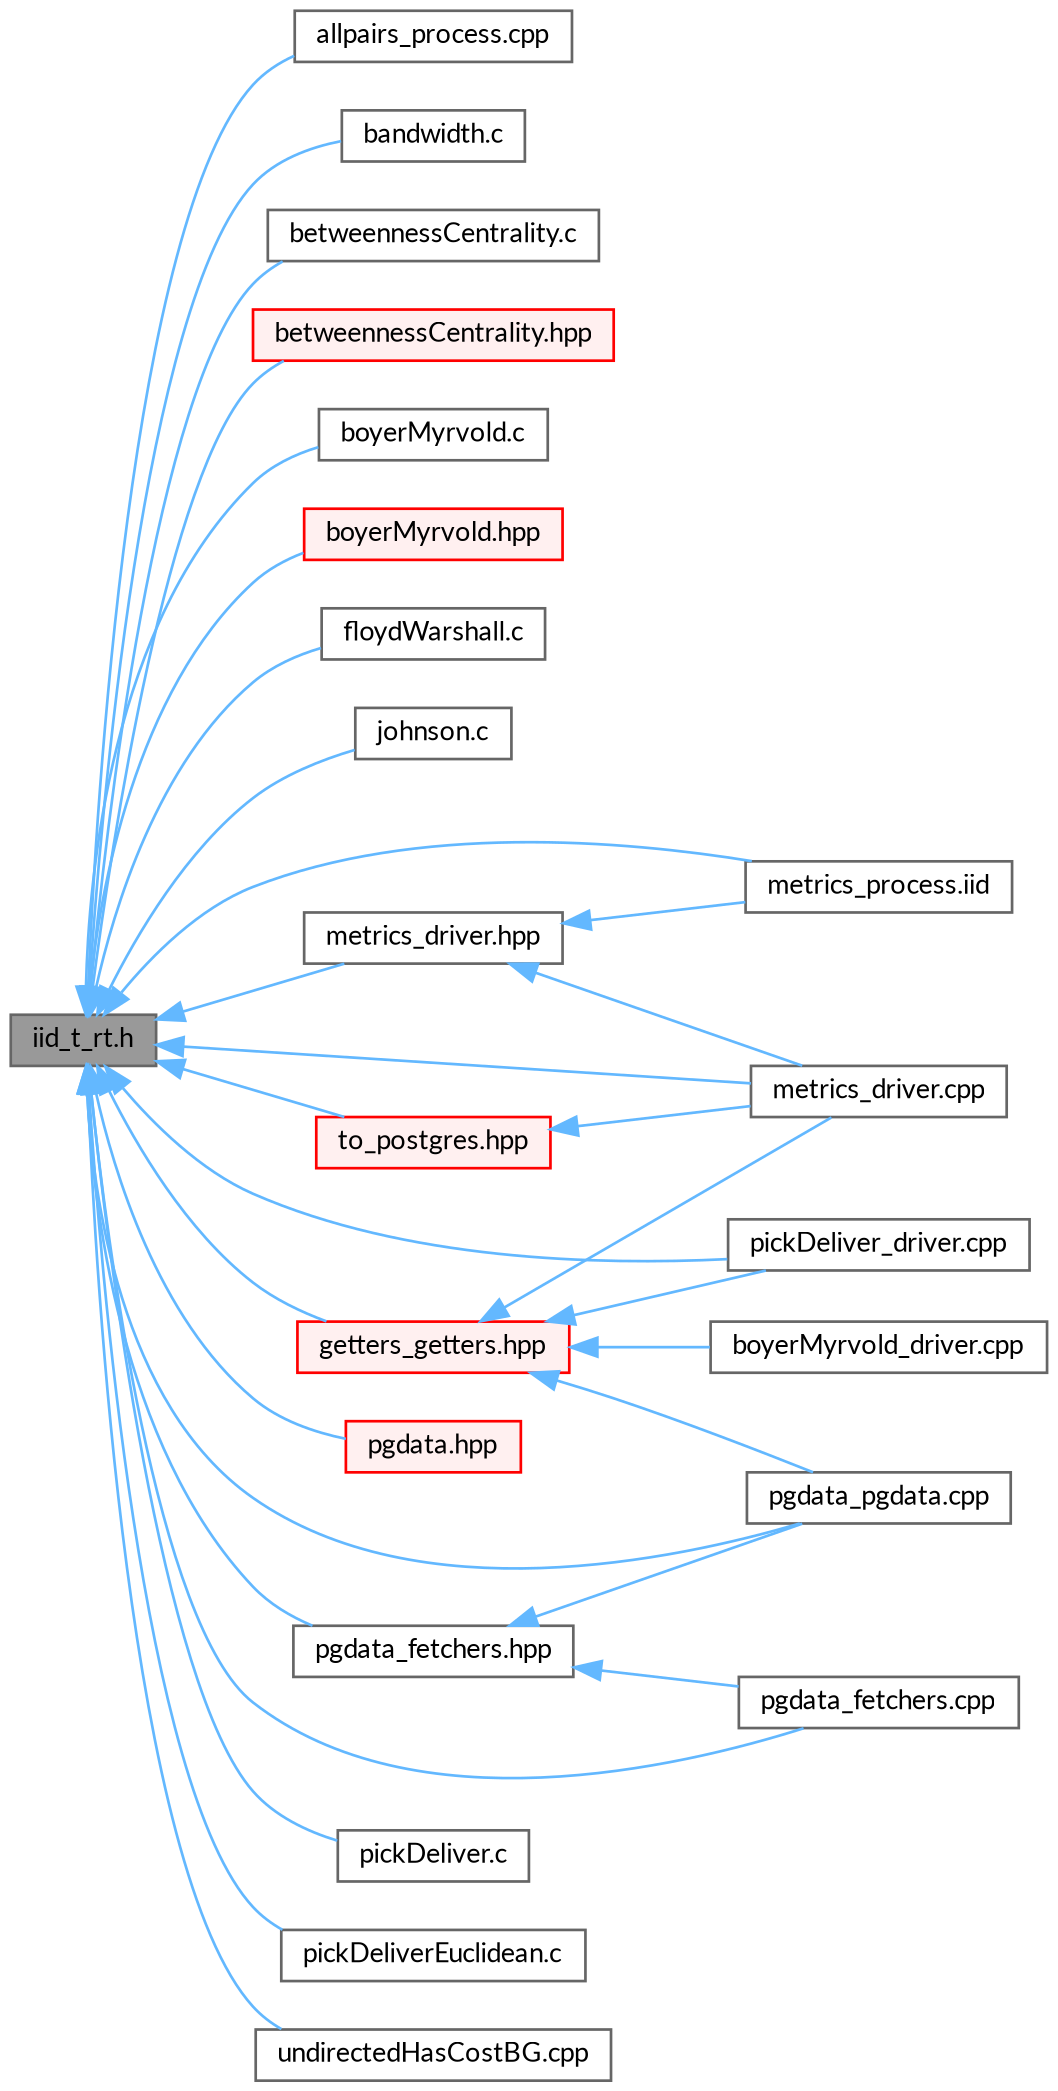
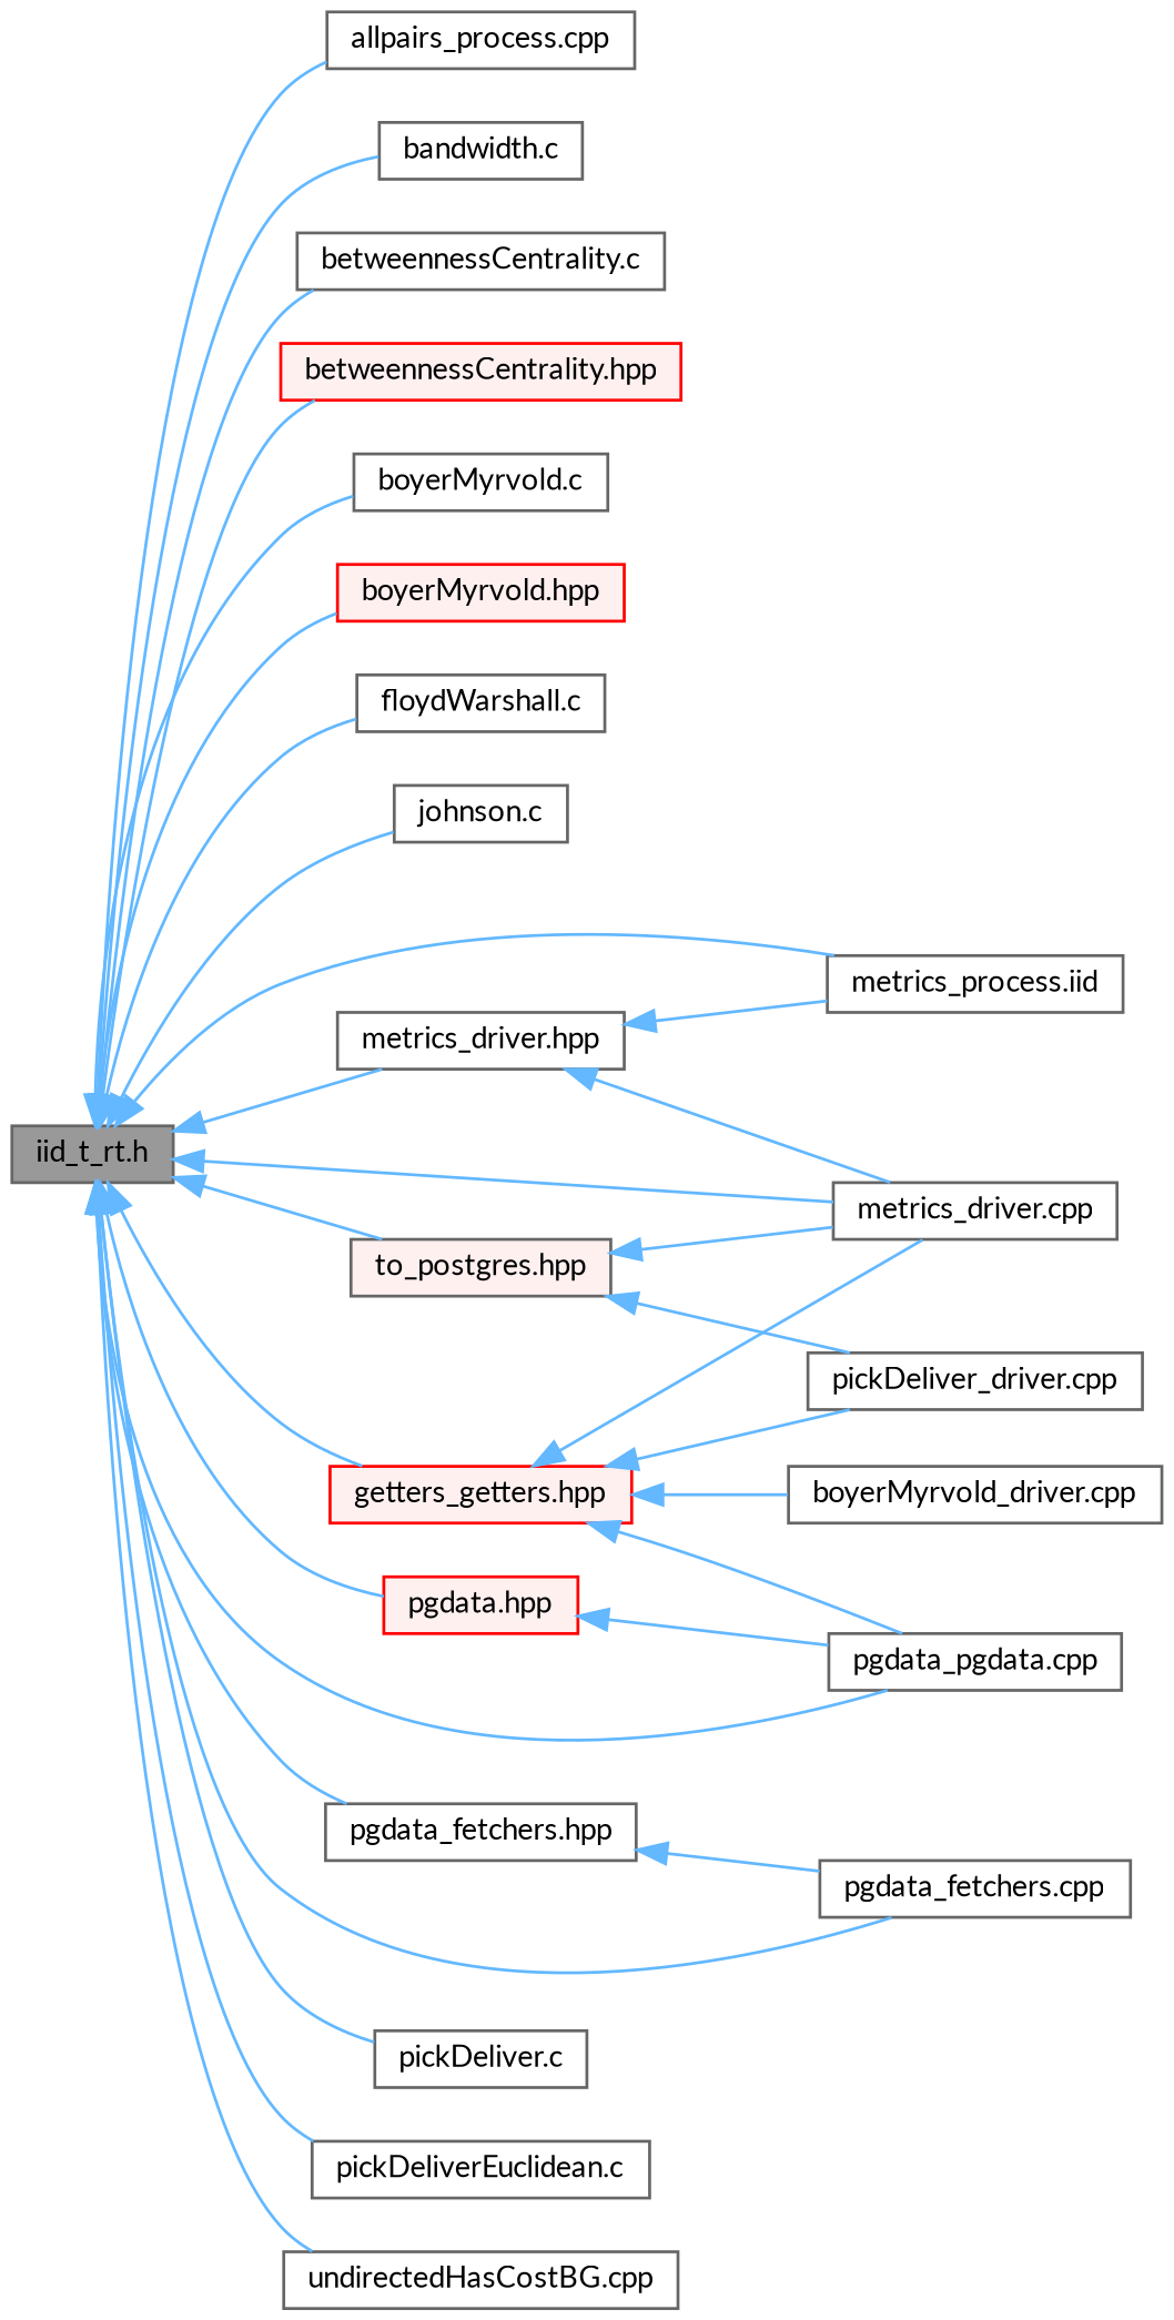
  digraph {
    fontname=Lato
    rankdir=LR
    node [color=grey40 fillcolor=white fontname=Lato fontsize=10 shape=box style=filled]
    edge [color=steelblue1 dir=back fontname=Lato fontsize=10 labelfontname=Helvetica labelfontsize=10 style=solid]
    n1 [color=gray40 fillcolor=grey60 fontcolor=black height=0.2 label="iid_t_rt.h" width=0.4]
    n2 [height=0.2 label="allpairs_process.cpp" width=0.4]
    n3 [height=0.2 label="bandwidth.c" width=0.4]
    n4 [height=0.2 label="betweennessCentrality.c" width=0.4]
    n5 [color=red fillcolor="#FFF0F0" height=0.2 label="betweennessCentrality.hpp" width=0.4]
    n6 [height=0.2 label="boyerMyrvold.c" width=0.4]
    n7 [color=red fillcolor="#FFF0F0" height=0.2 label="boyerMyrvold.hpp" width=0.4]
    n8 [height=0.2 label="floydWarshall.c" width=0.4]
    n9 [height=0.2 label="johnson.c" width=0.4]
    n10 [height=0.2 label="metrics_driver.cpp" width=0.4]
    n11 [height=0.2 label="metrics_driver.hpp" width=0.4]
    n12 [height=0.2 label="metrics_process.iid" width=0.4]
    n13 [height=0.2 label="pgdata_fetchers.cpp" width=0.4]
    n14 [height=0.2 label="pgdata_fetchers.hpp" width=0.4]
    n15 [height=0.2 label="pgdata_pgdata.cpp" width=0.4]
    n16 [color=red fillcolor="#FFF0F0" height=0.2 label="getters_getters.hpp" width=0.4]
    n17 [height=0.2 label="pickDeliver_driver.cpp" width=0.4]
    n18 [height=0.2 label="pickDeliver.c" width=0.4]
    n19 [height=0.2 label="pickDeliverEuclidean.c" width=0.4]
-   n20 [color=red fillcolor="#FFF0F0" height=0.2 label="to_postgres.hpp" width=0.4]
+   n20 [fillcolor="#FFF0F0" height=0.2 label="to_postgres.hpp" width=0.4]
    n21 [color=red fillcolor="#FFF0F0" height=0.2 label="pgdata.hpp" width=0.4]
    n22 [height=0.2 label="undirectedHasCostBG.cpp" width=0.4]
    n23 [height=0.2 label="boyerMyrvold_driver.cpp" width=0.4]
    n1 -> n2
    n1 -> n3
    n1 -> n4
    n1 -> n5
    n1 -> n6
    n1 -> n7
    n1 -> n8
    n1 -> n9
    n1 -> n10
    n1 -> n11
    n1 -> n12
    n1 -> n13
    n1 -> n14
    n1 -> n15
    n1 -> n16
-   n1 -> n17
+   n20 -> n17
    n1 -> n18
    n1 -> n19
    n1 -> n20
    n1 -> n21
    n1 -> n22
    n11 -> n10
    n11 -> n12
    n14 -> n13
-   n14 -> n15
+   n21 -> n15
    n16 -> n10
    n16 -> n15
    n16 -> n17
    n16 -> n23
    n20 -> n10
  }
